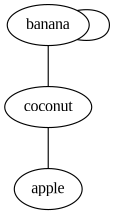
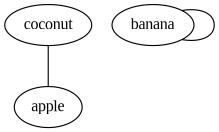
  graph {
    fontname="Liberation Serif"
    node [fontname="Liberation Serif"]
    edge [fontname="Liberation Serif"]
    n1 [label=apple]
    n2 [label=banana]
    n3 [label=coconut]
    n2 -- n2
-   n2 -- n3
    n3 -- n1
  }
